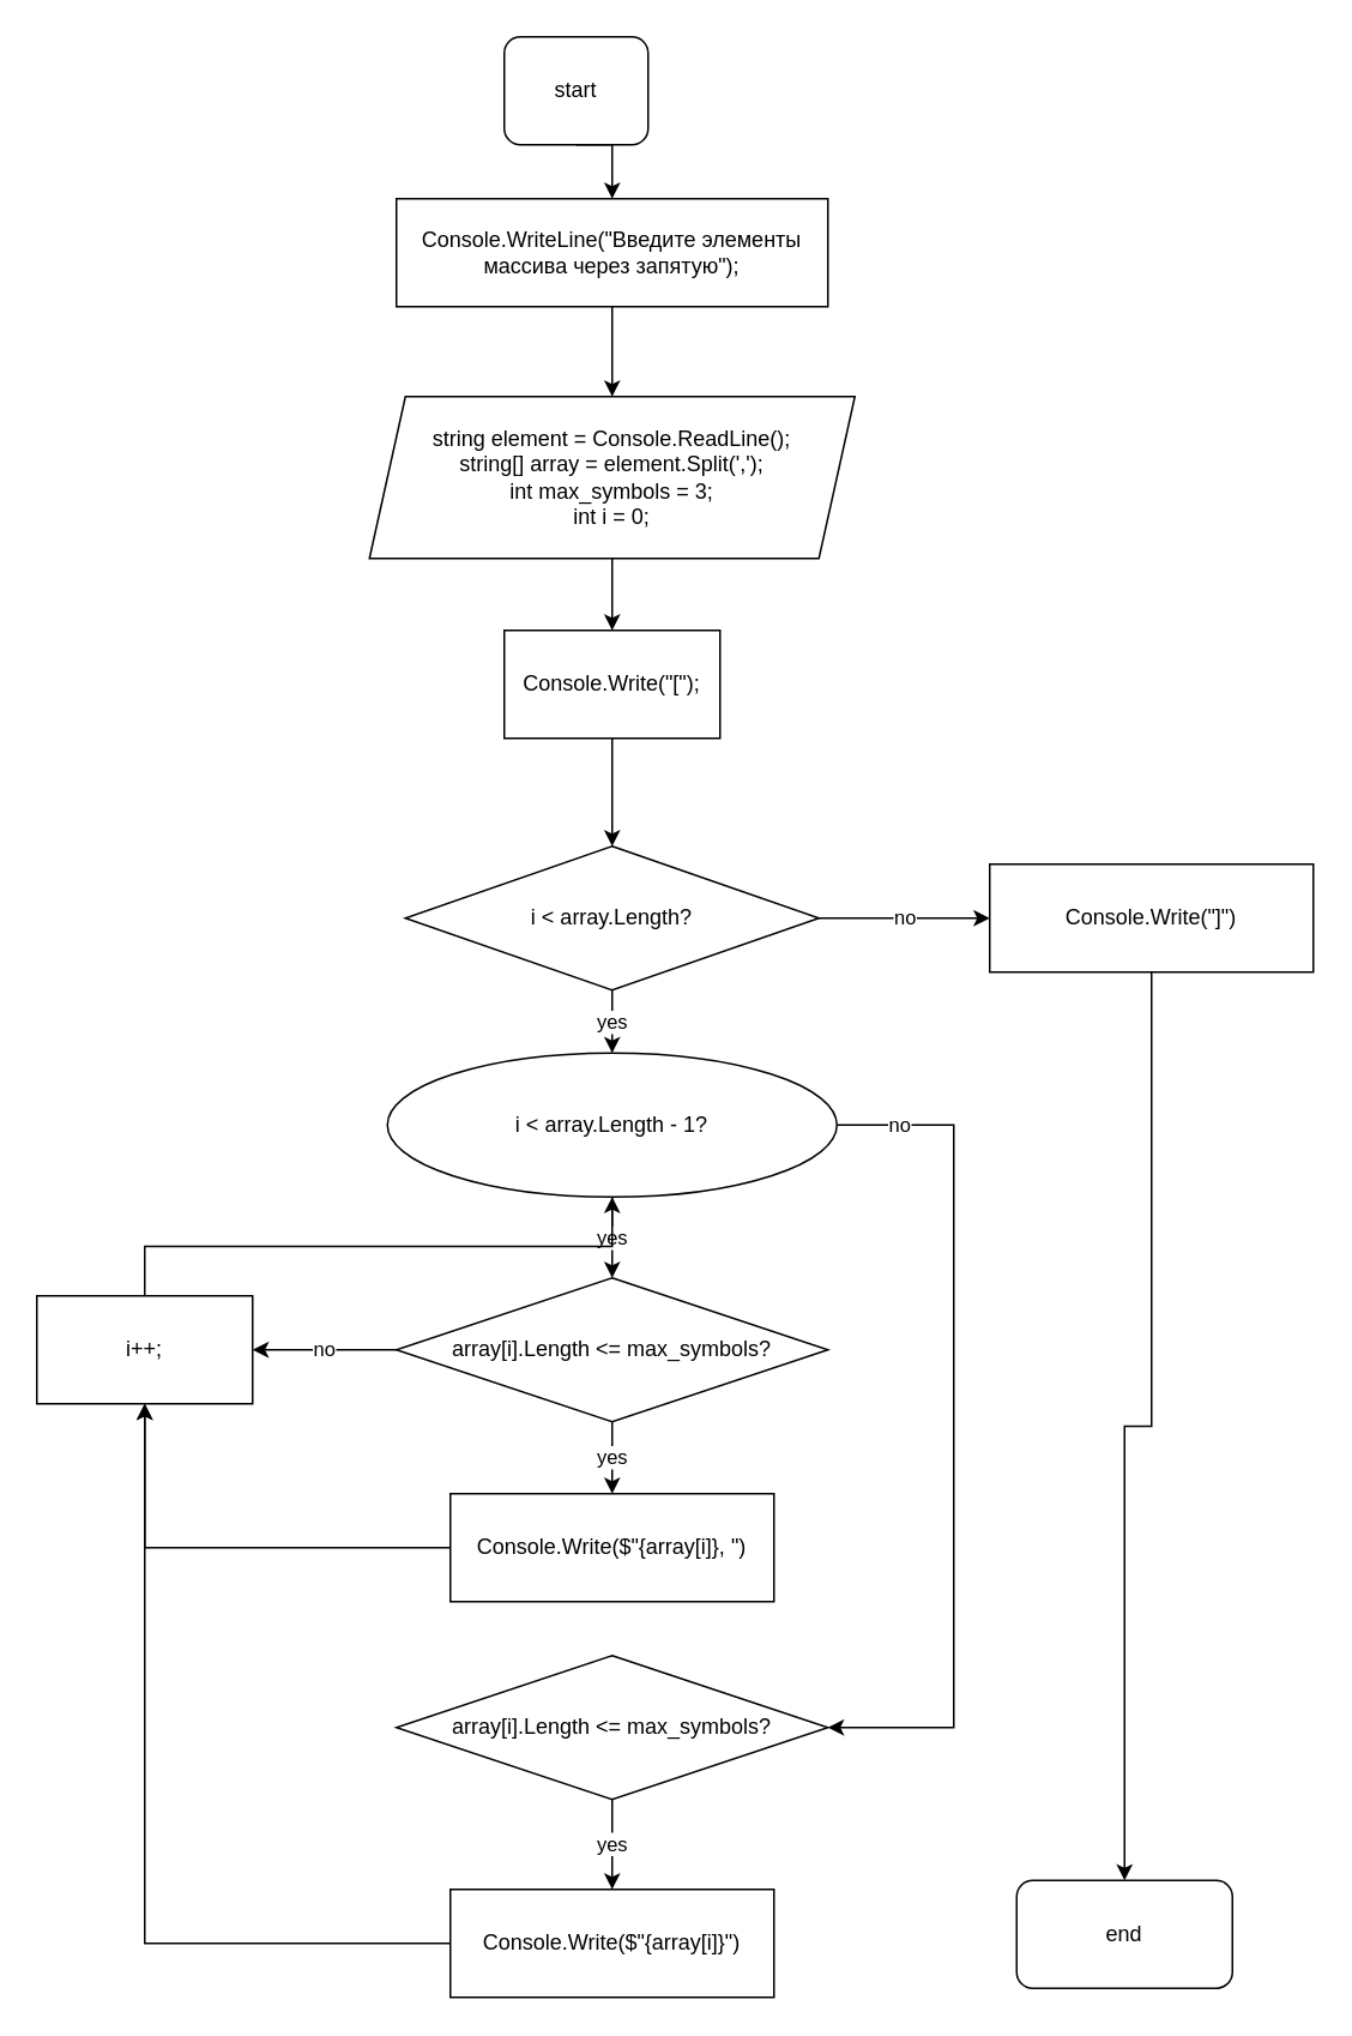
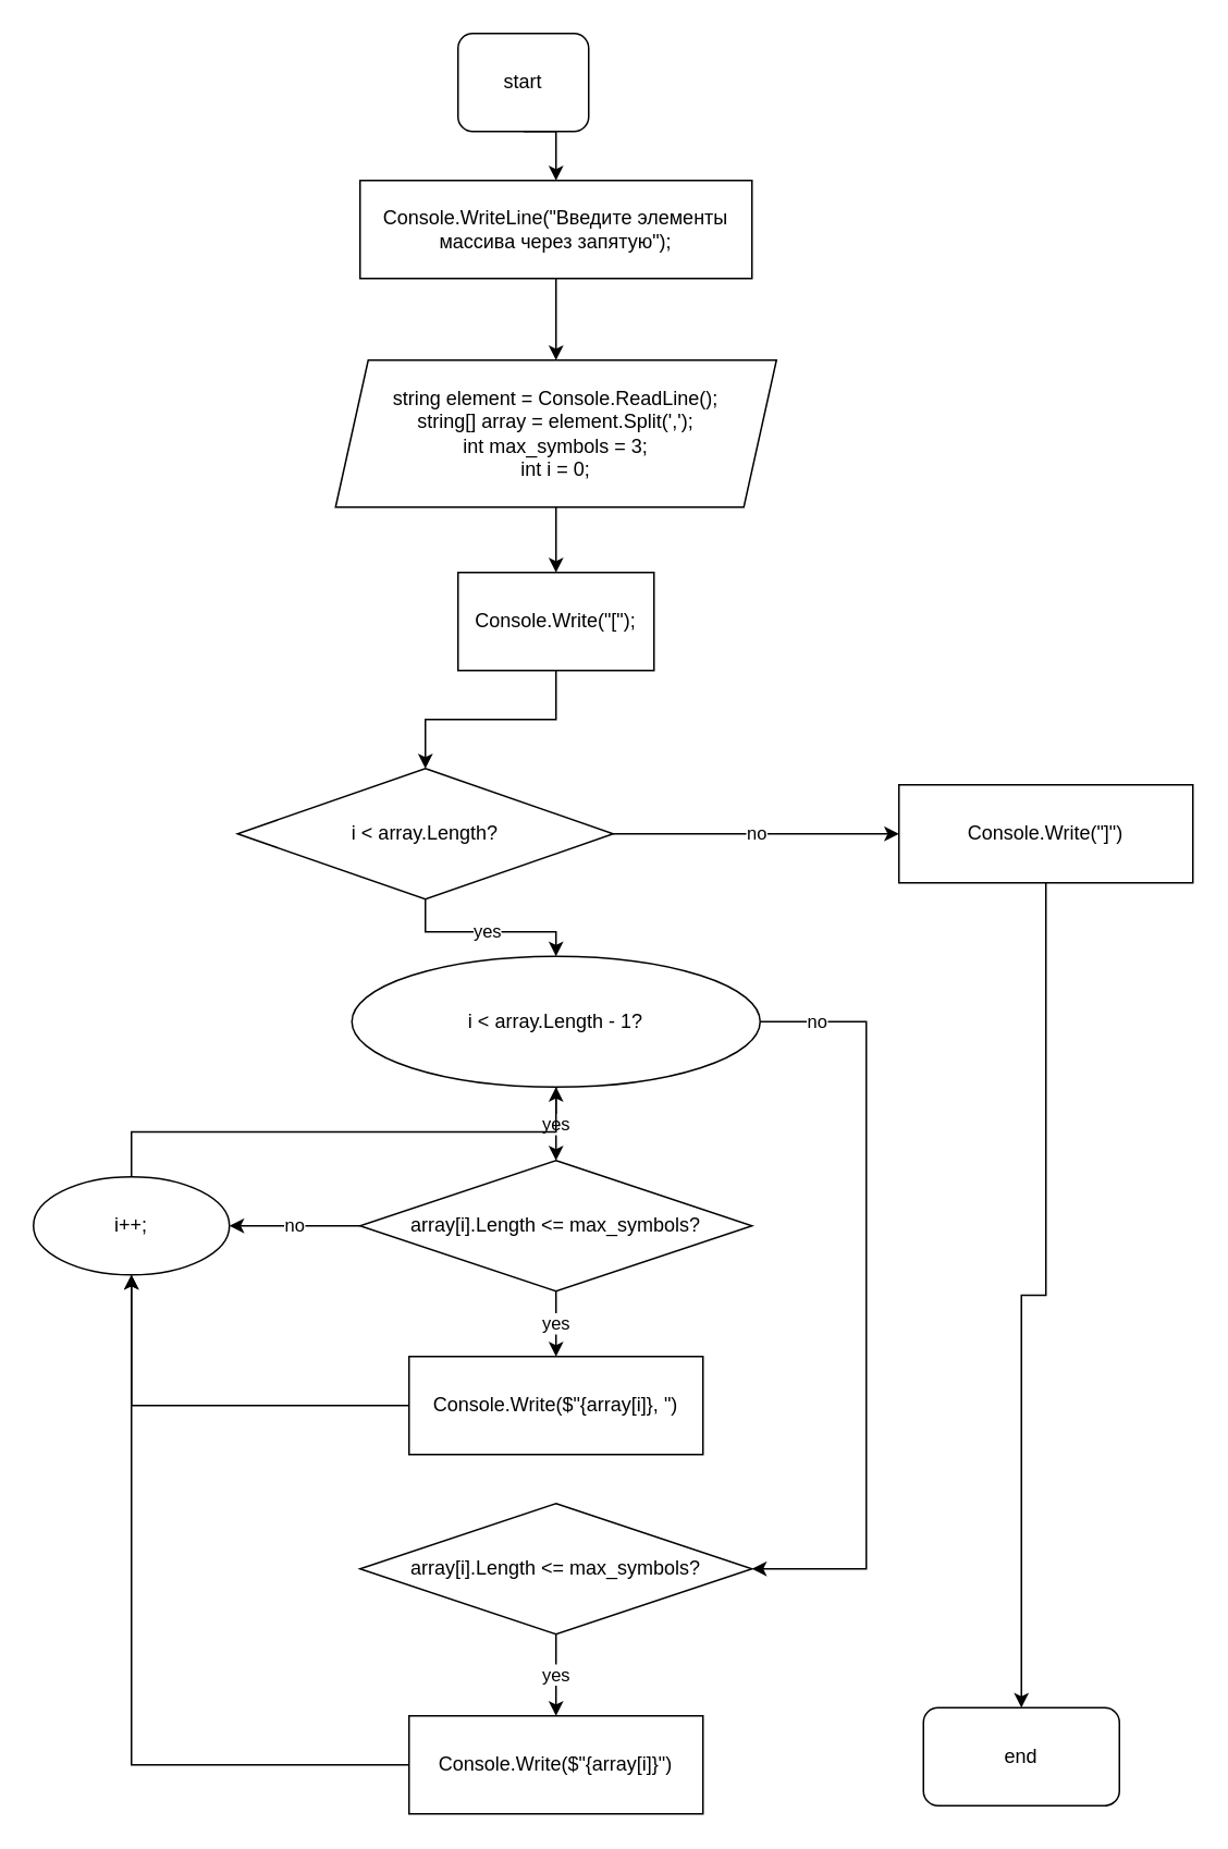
  <mxCell id="0" />
  <mxCell id="1" parent="0" />
  <mxCell id="2" style="edgeStyle=orthogonalEdgeStyle;rounded=0;orthogonalLoop=1;jettySize=auto;html=1;exitX=0.5;exitY=1;exitDx=0;exitDy=0;entryX=0.5;entryY=0;entryDx=0;entryDy=0;" edge="1" parent="1" source="3" target="12"><mxGeometry relative="1" as="geometry" /></mxCell>
  <mxCell id="3" value="start" style="rounded=1;whiteSpace=wrap;html=1;" vertex="1" parent="1"><mxGeometry x="280" y="20" width="80" height="60" as="geometry" /></mxCell>
  <mxCell id="4" style="edgeStyle=orthogonalEdgeStyle;rounded=0;orthogonalLoop=1;jettySize=auto;html=1;entryX=0.5;entryY=0;entryDx=0;entryDy=0;" edge="1" parent="1" source="5" target="7"><mxGeometry relative="1" as="geometry" /></mxCell>
  <mxCell id="5" value="&lt;div&gt;&lt;div&gt;string element = Console.ReadLine();&lt;/div&gt;&lt;div&gt;string[] array = element.Split(',');&lt;/div&gt;&lt;div&gt;int max_symbols = 3;&lt;/div&gt;&lt;/div&gt;&lt;div&gt;int i = 0;&lt;br&gt;&lt;/div&gt;" style="shape=parallelogram;perimeter=parallelogramPerimeter;whiteSpace=wrap;html=1;fixedSize=1;" vertex="1" parent="1"><mxGeometry x="205" y="220" width="270" height="90" as="geometry" /></mxCell>
  <mxCell id="6" style="edgeStyle=orthogonalEdgeStyle;rounded=0;orthogonalLoop=1;jettySize=auto;html=1;entryX=0.5;entryY=0;entryDx=0;entryDy=0;" edge="1" parent="1" source="7" target="10"><mxGeometry relative="1" as="geometry" /></mxCell>
  <mxCell id="7" value="Console.Write(&quot;[&quot;);" style="rounded=0;whiteSpace=wrap;html=1;" vertex="1" parent="1"><mxGeometry x="280" y="350" width="120" height="60" as="geometry" /></mxCell>
  <mxCell id="8" value="yes" style="edgeStyle=orthogonalEdgeStyle;rounded=0;orthogonalLoop=1;jettySize=auto;html=1;exitX=0.5;exitY=1;exitDx=0;exitDy=0;entryX=0.5;entryY=0;entryDx=0;entryDy=0;" edge="1" parent="1" source="10" target="15"><mxGeometry relative="1" as="geometry" /></mxCell>
  <mxCell id="9" value="no" style="edgeStyle=orthogonalEdgeStyle;rounded=0;orthogonalLoop=1;jettySize=auto;html=1;exitX=1;exitY=0.5;exitDx=0;exitDy=0;entryX=0;entryY=0.5;entryDx=0;entryDy=0;" edge="1" parent="1" source="10" target="28"><mxGeometry relative="1" as="geometry" /></mxCell>
- <mxCell id="10" value="i &amp;lt; array.Length?" style="rhombus;whiteSpace=wrap;html=1;" vertex="1" parent="1"><mxGeometry x="225" y="470" width="230" height="80" as="geometry" /></mxCell>
+ <mxCell id="10" value="i &amp;lt; array.Length?" style="rhombus;whiteSpace=wrap;html=1;" vertex="1" parent="1"><mxGeometry x="145" y="470" width="230" height="80" as="geometry" /></mxCell>
  <mxCell id="11" style="edgeStyle=orthogonalEdgeStyle;rounded=0;orthogonalLoop=1;jettySize=auto;html=1;exitX=0.5;exitY=1;exitDx=0;exitDy=0;entryX=0.5;entryY=0;entryDx=0;entryDy=0;" edge="1" parent="1" source="12" target="5"><mxGeometry relative="1" as="geometry" /></mxCell>
  <mxCell id="12" value="Console.WriteLine(&quot;Введите элементы массива через запятую&quot;);" style="rounded=0;whiteSpace=wrap;html=1;" vertex="1" parent="1"><mxGeometry x="220" y="110" width="240" height="60" as="geometry" /></mxCell>
  <mxCell id="13" value="yes" style="edgeStyle=orthogonalEdgeStyle;rounded=0;orthogonalLoop=1;jettySize=auto;html=1;exitX=0.5;exitY=1;exitDx=0;exitDy=0;" edge="1" parent="1" source="15" target="20"><mxGeometry relative="1" as="geometry" /></mxCell>
  <mxCell id="14" value="no" style="edgeStyle=orthogonalEdgeStyle;rounded=0;orthogonalLoop=1;jettySize=auto;html=1;entryX=1;entryY=0.5;entryDx=0;entryDy=0;" edge="1" parent="1" source="15" target="24"><mxGeometry x="-0.851" relative="1" as="geometry"><Array as="points"><mxPoint x="530" y="625" /><mxPoint x="530" y="960" /></Array><mxPoint as="offset" /></mxGeometry></mxCell>
  <mxCell id="15" value="i &amp;lt; array.Length - 1?" style="ellipse;whiteSpace=wrap;html=1;" vertex="1" parent="1"><mxGeometry x="215" y="585" width="250" height="80" as="geometry" /></mxCell>
  <mxCell id="16" style="edgeStyle=orthogonalEdgeStyle;rounded=0;orthogonalLoop=1;jettySize=auto;html=1;entryX=0.5;entryY=1;entryDx=0;entryDy=0;" edge="1" parent="1" source="17" target="22"><mxGeometry relative="1" as="geometry" /></mxCell>
  <mxCell id="17" value="Console.Write($&quot;{array[i]}, &quot;)" style="rounded=0;whiteSpace=wrap;html=1;" vertex="1" parent="1"><mxGeometry x="250" y="830" width="180" height="60" as="geometry" /></mxCell>
  <mxCell id="18" value="yes" style="edgeStyle=orthogonalEdgeStyle;rounded=0;orthogonalLoop=1;jettySize=auto;html=1;" edge="1" parent="1" source="20" target="17"><mxGeometry relative="1" as="geometry" /></mxCell>
  <mxCell id="19" value="no" style="edgeStyle=orthogonalEdgeStyle;rounded=0;orthogonalLoop=1;jettySize=auto;html=1;entryX=1;entryY=0.5;entryDx=0;entryDy=0;" edge="1" parent="1" source="20" target="22"><mxGeometry relative="1" as="geometry" /></mxCell>
  <mxCell id="20" value="array[i].Length &amp;lt;= max_symbols?" style="rhombus;whiteSpace=wrap;html=1;" vertex="1" parent="1"><mxGeometry x="220" y="710" width="240" height="80" as="geometry" /></mxCell>
  <mxCell id="21" style="edgeStyle=orthogonalEdgeStyle;rounded=0;orthogonalLoop=1;jettySize=auto;html=1;exitX=0.5;exitY=0;exitDx=0;exitDy=0;" edge="1" parent="1" source="22" target="15"><mxGeometry relative="1" as="geometry" /></mxCell>
- <mxCell id="22" value="i++;" style="rounded=0;whiteSpace=wrap;html=1;" vertex="1" parent="1"><mxGeometry x="20" y="720" width="120" height="60" as="geometry" /></mxCell>
+ <mxCell id="22" value="i++;" style="ellipse;whiteSpace=wrap;html=1;" vertex="1" parent="1"><mxGeometry x="20" y="720" width="120" height="60" as="geometry" /></mxCell>
  <mxCell id="23" value="yes" style="edgeStyle=orthogonalEdgeStyle;rounded=0;orthogonalLoop=1;jettySize=auto;html=1;exitX=0.5;exitY=1;exitDx=0;exitDy=0;" edge="1" parent="1" source="24" target="26"><mxGeometry relative="1" as="geometry" /></mxCell>
  <mxCell id="24" value="array[i].Length &amp;lt;= max_symbols?" style="rhombus;whiteSpace=wrap;html=1;" vertex="1" parent="1"><mxGeometry x="220" y="920" width="240" height="80" as="geometry" /></mxCell>
  <mxCell id="25" style="edgeStyle=orthogonalEdgeStyle;rounded=0;orthogonalLoop=1;jettySize=auto;html=1;entryX=0.5;entryY=1;entryDx=0;entryDy=0;" edge="1" parent="1" source="26" target="22"><mxGeometry relative="1" as="geometry" /></mxCell>
  <mxCell id="26" value="Console.Write($&quot;{array[i]}&quot;)" style="rounded=0;whiteSpace=wrap;html=1;" vertex="1" parent="1"><mxGeometry x="250" y="1050" width="180" height="60" as="geometry" /></mxCell>
  <mxCell id="27" style="edgeStyle=orthogonalEdgeStyle;rounded=0;orthogonalLoop=1;jettySize=auto;html=1;" edge="1" parent="1" source="28" target="29"><mxGeometry relative="1" as="geometry" /></mxCell>
  <mxCell id="28" value="Console.Write(&quot;]&quot;)" style="rounded=0;whiteSpace=wrap;html=1;" vertex="1" parent="1"><mxGeometry x="550" y="480" width="180" height="60" as="geometry" /></mxCell>
  <mxCell id="29" value="end" style="rounded=1;whiteSpace=wrap;html=1;" vertex="1" parent="1"><mxGeometry x="565" y="1045" width="120" height="60" as="geometry" /></mxCell>
